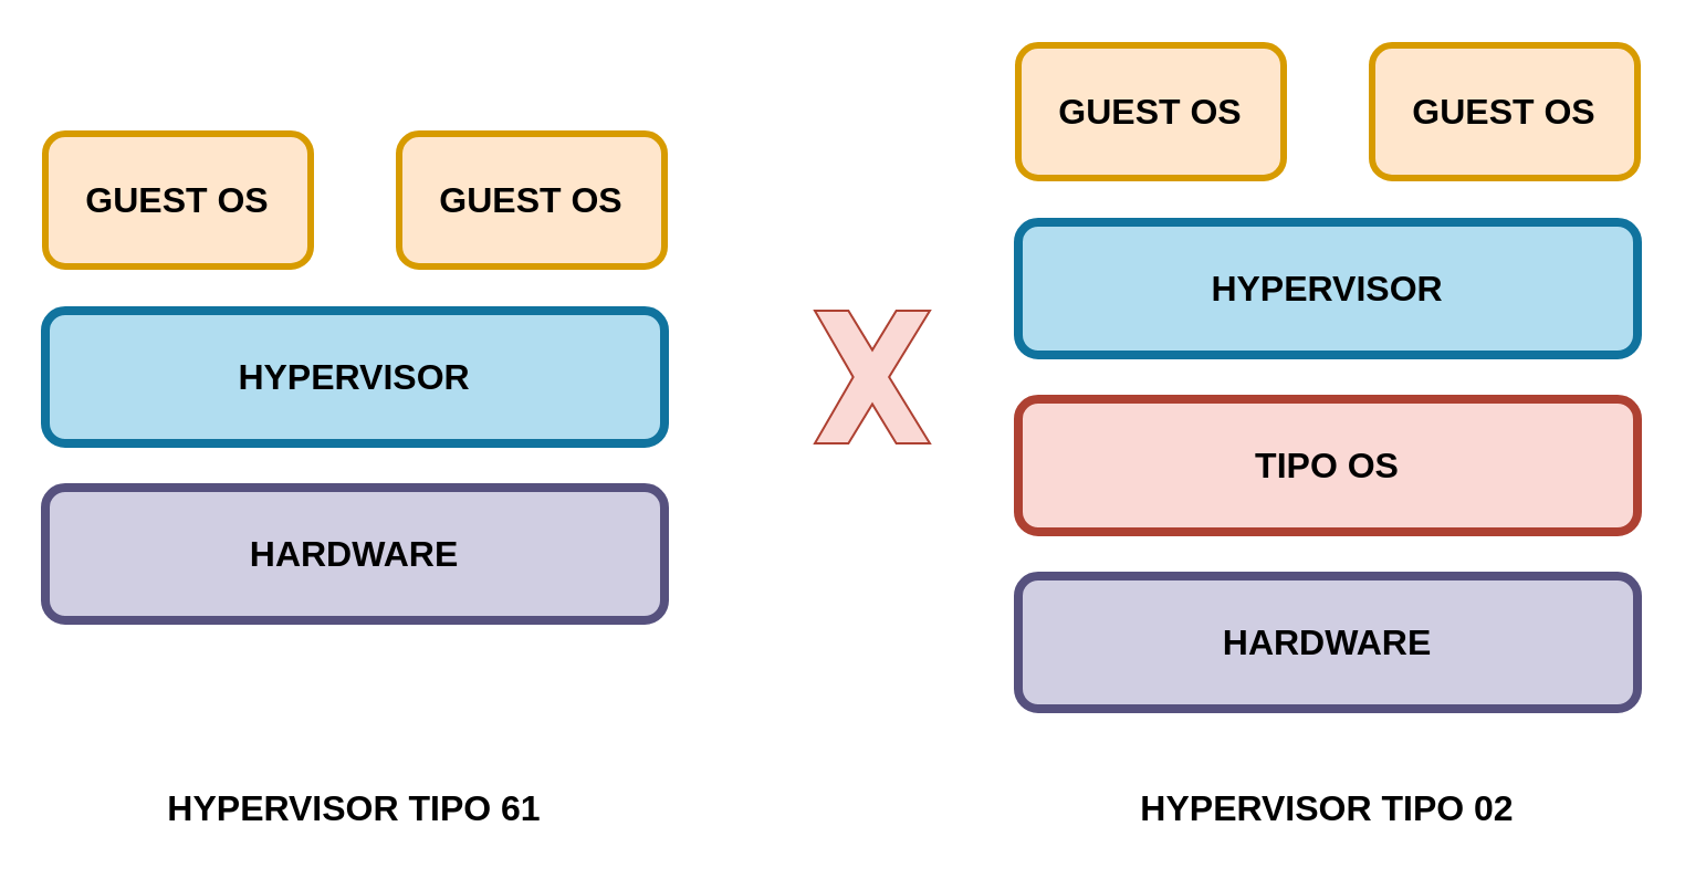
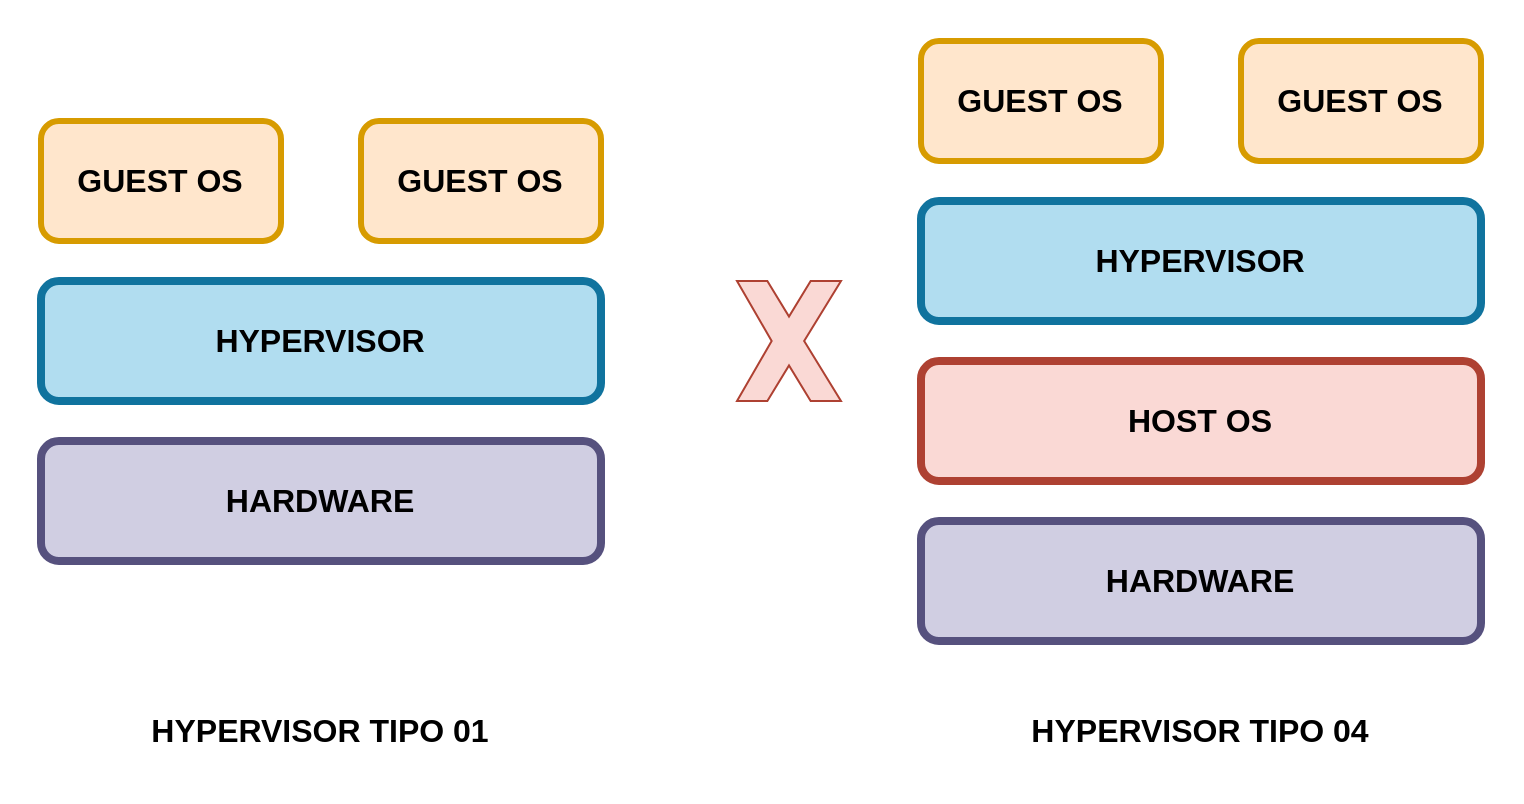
  <mxCell id="0" />
  <mxCell id="1" parent="0" />
  <mxCell id="2" value="GUEST OS" style="rounded=1;whiteSpace=wrap;html=1;fillColor=#ffe6cc;strokeColor=#d79b00;strokeWidth=3;fontSize=16;fontStyle=1" vertex="1" parent="1"><mxGeometry x="20" y="60" width="120" height="60" as="geometry" /></mxCell>
  <mxCell id="3" value="GUEST OS" style="rounded=1;whiteSpace=wrap;html=1;fillColor=#ffe6cc;strokeColor=#d79b00;strokeWidth=3;fontSize=16;fontStyle=1" vertex="1" parent="1"><mxGeometry x="180" y="60" width="120" height="60" as="geometry" /></mxCell>
  <mxCell id="4" value="GUEST OS" style="rounded=1;whiteSpace=wrap;html=1;fillColor=#ffe6cc;strokeColor=#d79b00;strokeWidth=3;fontSize=16;fontStyle=1" vertex="1" parent="1"><mxGeometry x="460" y="20" width="120" height="60" as="geometry" /></mxCell>
  <mxCell id="5" value="GUEST OS" style="rounded=1;whiteSpace=wrap;html=1;fillColor=#ffe6cc;strokeColor=#d79b00;strokeWidth=3;fontSize=16;fontStyle=1" vertex="1" parent="1"><mxGeometry x="620" y="20" width="120" height="60" as="geometry" /></mxCell>
  <mxCell id="6" value="HYPERVISOR" style="rounded=1;whiteSpace=wrap;html=1;fontSize=16;fontStyle=1;strokeWidth=4;fillColor=#b1ddf0;strokeColor=#10739e;" vertex="1" parent="1"><mxGeometry x="20" y="140" width="280" height="60" as="geometry" /></mxCell>
  <mxCell id="7" value="HARDWARE" style="rounded=1;whiteSpace=wrap;html=1;fontSize=16;fontStyle=1;strokeWidth=4;fillColor=#d0cee2;strokeColor=#56517e;" vertex="1" parent="1"><mxGeometry x="20" y="220" width="280" height="60" as="geometry" /></mxCell>
  <mxCell id="8" value="HYPERVISOR" style="rounded=1;whiteSpace=wrap;html=1;fontSize=16;fontStyle=1;strokeWidth=4;fillColor=#b1ddf0;strokeColor=#10739e;" vertex="1" parent="1"><mxGeometry x="460" y="100" width="280" height="60" as="geometry" /></mxCell>
- <mxCell id="9" value="TIPO OS" style="rounded=1;whiteSpace=wrap;html=1;fontSize=16;fontStyle=1;strokeWidth=4;fillColor=#fad9d5;strokeColor=#ae4132;" vertex="1" parent="1"><mxGeometry x="460" y="180" width="280" height="60" as="geometry" /></mxCell>
+ <mxCell id="9" value="HOST OS" style="rounded=1;whiteSpace=wrap;html=1;fontSize=16;fontStyle=1;strokeWidth=4;fillColor=#fad9d5;strokeColor=#ae4132;" vertex="1" parent="1"><mxGeometry x="460" y="180" width="280" height="60" as="geometry" /></mxCell>
  <mxCell id="10" value="HARDWARE" style="rounded=1;whiteSpace=wrap;html=1;fontSize=16;fontStyle=1;strokeWidth=4;fillColor=#d0cee2;strokeColor=#56517e;" vertex="1" parent="1"><mxGeometry x="460" y="260" width="280" height="60" as="geometry" /></mxCell>
  <mxCell id="11" value="" style="verticalLabelPosition=bottom;verticalAlign=top;html=1;shape=mxgraph.basic.x;fillColor=#fad9d5;strokeColor=#ae4132;" vertex="1" parent="1"><mxGeometry x="368" y="140" width="52" height="60" as="geometry" /></mxCell>
- <mxCell id="12" value="HYPERVISOR TIPO 61" style="text;html=1;strokeColor=none;fillColor=none;align=center;verticalAlign=middle;whiteSpace=wrap;rounded=0;fontStyle=1;fontSize=16;" vertex="1" parent="1"><mxGeometry x="70" y="350" width="180" height="30" as="geometry" /></mxCell>
- <mxCell id="13" value="HYPERVISOR TIPO 02" style="text;html=1;strokeColor=none;fillColor=none;align=center;verticalAlign=middle;whiteSpace=wrap;rounded=0;fontStyle=1;fontSize=16;" vertex="1" parent="1"><mxGeometry x="510" y="350" width="180" height="30" as="geometry" /></mxCell>
+ <mxCell id="12" value="HYPERVISOR TIPO 01" style="text;html=1;strokeColor=none;fillColor=none;align=center;verticalAlign=middle;whiteSpace=wrap;rounded=0;fontStyle=1;fontSize=16;" vertex="1" parent="1"><mxGeometry x="70" y="350" width="180" height="30" as="geometry" /></mxCell>
+ <mxCell id="13" value="HYPERVISOR TIPO 04" style="text;html=1;strokeColor=none;fillColor=none;align=center;verticalAlign=middle;whiteSpace=wrap;rounded=0;fontStyle=1;fontSize=16;" vertex="1" parent="1"><mxGeometry x="510" y="350" width="180" height="30" as="geometry" /></mxCell>
